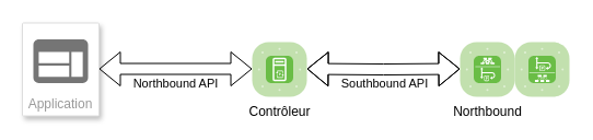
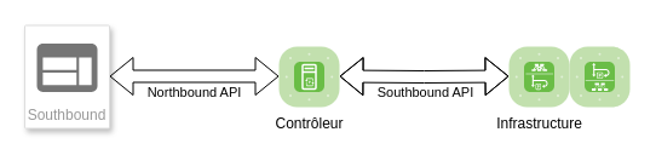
  <mxCell id="0" />
  <mxCell id="1" parent="0" />
  <mxCell id="2" value="Contrôleur" style="verticalLabelPosition=bottom;html=1;fillColor=#6ABD46;strokeColor=#ffffff;verticalAlign=top;align=center;points=[[0.085,0.085,0],[0.915,0.085,0],[0.915,0.915,0],[0.085,0.915,0],[0.25,0,0],[0.5,0,0],[0.75,0,0],[1,0.25,0],[1,0.5,0],[1,0.75,0],[0.75,1,0],[0.5,1,0],[0.25,1,0],[0,0.75,0],[0,0.5,0],[0,0.25,0]];pointerEvents=1;shape=mxgraph.cisco_safe.compositeIcon;bgIcon=mxgraph.cisco_safe.architecture.generic_appliance;resIcon=mxgraph.cisco_safe.architecture.aci_controller;" parent="1" vertex="1"><mxGeometry x="230" y="38" width="50" height="50" as="geometry" /></mxCell>
  <mxCell id="3" value="" style="verticalLabelPosition=bottom;html=1;fillColor=#6ABD46;strokeColor=#ffffff;verticalAlign=top;align=center;points=[[0.085,0.085,0],[0.915,0.085,0],[0.915,0.915,0],[0.085,0.915,0],[0.25,0,0],[0.5,0,0],[0.75,0,0],[1,0.25,0],[1,0.5,0],[1,0.75,0],[0.75,1,0],[0.5,1,0],[0.25,1,0],[0,0.75,0],[0,0.5,0],[0,0.25,0]];pointerEvents=1;shape=mxgraph.cisco_safe.compositeIcon;bgIcon=mxgraph.cisco_safe.architecture.generic_appliance;resIcon=mxgraph.cisco_safe.architecture.aci_leaf_switch;" parent="1" vertex="1"><mxGeometry x="470" y="38" width="50" height="50" as="geometry" /></mxCell>
- <mxCell id="4" value="&lt;div&gt;Northbound&lt;/div&gt;" style="verticalLabelPosition=bottom;html=1;fillColor=#6ABD46;strokeColor=#ffffff;verticalAlign=top;align=center;points=[[0.085,0.085,0],[0.915,0.085,0],[0.915,0.915,0],[0.085,0.915,0],[0.25,0,0],[0.5,0,0],[0.75,0,0],[1,0.25,0],[1,0.5,0],[1,0.75,0],[0.75,1,0],[0.5,1,0],[0.25,1,0],[0,0.75,0],[0,0.5,0],[0,0.25,0]];pointerEvents=1;shape=mxgraph.cisco_safe.compositeIcon;bgIcon=mxgraph.cisco_safe.architecture.generic_appliance;resIcon=mxgraph.cisco_safe.architecture.aci_spine_switch;" parent="1" vertex="1"><mxGeometry x="420" y="38" width="50" height="50" as="geometry" /></mxCell>
- <mxCell id="5" value="Application" style="strokeColor=#dddddd;shadow=1;strokeWidth=1;rounded=1;absoluteArcSize=1;arcSize=2;labelPosition=center;verticalLabelPosition=middle;align=center;verticalAlign=bottom;spacingLeft=0;fontColor=#999999;fontSize=12;whiteSpace=wrap;spacingBottom=2;" parent="1" vertex="1"><mxGeometry x="20" y="20.5" width="70" height="85" as="geometry" /></mxCell>
+ <mxCell id="4" value="&lt;div&gt;Infrastructure&lt;/div&gt;" style="verticalLabelPosition=bottom;html=1;fillColor=#6ABD46;strokeColor=#ffffff;verticalAlign=top;align=center;points=[[0.085,0.085,0],[0.915,0.085,0],[0.915,0.915,0],[0.085,0.915,0],[0.25,0,0],[0.5,0,0],[0.75,0,0],[1,0.25,0],[1,0.5,0],[1,0.75,0],[0.75,1,0],[0.5,1,0],[0.25,1,0],[0,0.75,0],[0,0.5,0],[0,0.25,0]];pointerEvents=1;shape=mxgraph.cisco_safe.compositeIcon;bgIcon=mxgraph.cisco_safe.architecture.generic_appliance;resIcon=mxgraph.cisco_safe.architecture.aci_spine_switch;" parent="1" vertex="1"><mxGeometry x="420" y="38" width="50" height="50" as="geometry" /></mxCell>
+ <mxCell id="5" value="Southbound" style="strokeColor=#dddddd;shadow=1;strokeWidth=1;rounded=1;absoluteArcSize=1;arcSize=2;labelPosition=center;verticalLabelPosition=middle;align=center;verticalAlign=bottom;spacingLeft=0;fontColor=#999999;fontSize=12;whiteSpace=wrap;spacingBottom=2;" parent="1" vertex="1"><mxGeometry x="20" y="20.5" width="70" height="85" as="geometry" /></mxCell>
  <mxCell id="6" value="" style="dashed=0;connectable=0;html=1;fillColor=#757575;strokeColor=none;shape=mxgraph.gcp2.application;part=1;" parent="5" vertex="1"><mxGeometry x="0.5" width="50" height="40" relative="1" as="geometry"><mxPoint x="-25" y="15" as="offset" /></mxGeometry></mxCell>
  <mxCell id="7" value="" style="shape=flexArrow;endArrow=classic;startArrow=classic;html=1;" parent="1" edge="1"><mxGeometry width="50" height="50" relative="1" as="geometry"><mxPoint x="90" y="62.5" as="sourcePoint" /><mxPoint x="230" y="62.5" as="targetPoint" /></mxGeometry></mxCell>
  <mxCell id="8" value="&lt;div&gt;Northbound API&lt;/div&gt;" style="edgeLabel;html=1;align=center;verticalAlign=top;resizable=0;points=[];" parent="7" vertex="1" connectable="0"><mxGeometry x="-0.155" y="3" relative="1" as="geometry"><mxPoint x="10.83" y="3.5" as="offset" /></mxGeometry></mxCell>
  <mxCell id="9" value="" style="shape=flexArrow;endArrow=classic;startArrow=classic;html=1;" parent="1" edge="1"><mxGeometry width="50" height="50" relative="1" as="geometry"><mxPoint x="280" y="62.5" as="sourcePoint" /><mxPoint x="420" y="62.5" as="targetPoint" /><Array as="points"><mxPoint x="350" y="63" /></Array></mxGeometry></mxCell>
  <mxCell id="10" value="Southbound API" style="edgeLabel;html=1;align=center;verticalAlign=top;resizable=0;points=[];" parent="9" vertex="1" connectable="0"><mxGeometry x="-0.262" y="-2" relative="1" as="geometry"><mxPoint x="18.35" y="-1.87" as="offset" /></mxGeometry></mxCell>
